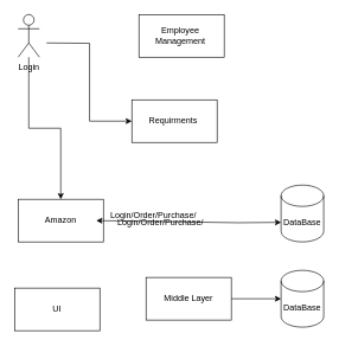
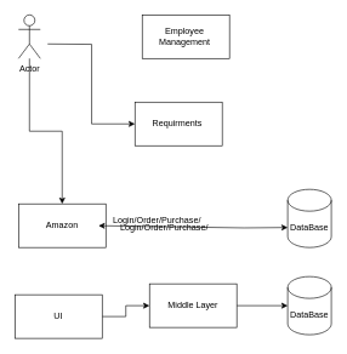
  <mxCell id="0" />
  <mxCell id="1" parent="0" />
  <mxCell id="2" value="Employee&amp;nbsp;&lt;br&gt;Management&amp;nbsp;" style="rounded=0;whiteSpace=wrap;html=1;" vertex="1" parent="1"><mxGeometry x="195" y="20" width="120" height="60" as="geometry" /></mxCell>
  <mxCell id="3" value="Requirments&amp;nbsp;" style="rounded=0;whiteSpace=wrap;html=1;" vertex="1" parent="1"><mxGeometry x="185" y="140" width="120" height="60" as="geometry" /></mxCell>
  <mxCell id="4" value="" style="edgeStyle=orthogonalEdgeStyle;rounded=0;orthogonalLoop=1;jettySize=auto;html=1;" edge="1" parent="1" source="5" target="7"><mxGeometry relative="1" as="geometry"><mxPoint x="110" y="50" as="targetPoint" /></mxGeometry></mxCell>
- <mxCell id="5" value="Login" style="shape=umlActor;verticalLabelPosition=bottom;verticalAlign=top;html=1;outlineConnect=0;" vertex="1" parent="1"><mxGeometry x="25" y="20" width="30" height="60" as="geometry" /></mxCell>
+ <mxCell id="5" value="Actor" style="shape=umlActor;verticalLabelPosition=bottom;verticalAlign=top;html=1;outlineConnect=0;" vertex="1" parent="1"><mxGeometry x="25" y="20" width="30" height="60" as="geometry" /></mxCell>
  <mxCell id="6" value="" style="edgeStyle=orthogonalEdgeStyle;rounded=0;orthogonalLoop=1;jettySize=auto;html=1;entryX=0;entryY=0.5;entryDx=0;entryDy=0;" edge="1" parent="1" target="3"><mxGeometry relative="1" as="geometry"><mxPoint x="65" y="60" as="sourcePoint" /><mxPoint x="120" y="60" as="targetPoint" /></mxGeometry></mxCell>
  <mxCell id="7" value="Amazon" style="rounded=0;whiteSpace=wrap;html=1;" vertex="1" parent="1"><mxGeometry x="25" y="280" width="120" height="60" as="geometry" /></mxCell>
  <mxCell id="8" value="DataBase" style="shape=cylinder3;whiteSpace=wrap;html=1;boundedLbl=1;backgroundOutline=1;size=15;" vertex="1" parent="1"><mxGeometry x="395" y="260" width="60" height="80" as="geometry" /></mxCell>
  <mxCell id="9" value="" style="endArrow=classic;startArrow=classic;html=1;rounded=0;entryX=0;entryY=0;entryDx=0;entryDy=52.5;entryPerimeter=0;" edge="1" parent="1" target="8"><mxGeometry width="50" height="50" relative="1" as="geometry"><mxPoint x="135" y="310" as="sourcePoint" /><mxPoint x="185" y="260" as="targetPoint" /><Array as="points"><mxPoint x="335" y="313" /></Array></mxGeometry></mxCell>
  <mxCell id="10" value="Login/Order/Purchase/" style="text;html=1;align=center;verticalAlign=middle;resizable=0;points=[];autosize=1;strokeColor=none;fillColor=none;" vertex="1" parent="1"><mxGeometry x="145" y="288" width="140" height="30" as="geometry" /></mxCell>
+ <mxCell id="11" value="" style="edgeStyle=orthogonalEdgeStyle;rounded=0;orthogonalLoop=1;jettySize=auto;html=1;" edge="1" parent="1" source="12" target="14"><mxGeometry relative="1" as="geometry" /></mxCell>
  <mxCell id="12" value="UI" style="rounded=0;whiteSpace=wrap;html=1;" vertex="1" parent="1"><mxGeometry x="20" y="405" width="120" height="60" as="geometry" /></mxCell>
  <mxCell id="13" value="" style="edgeStyle=orthogonalEdgeStyle;rounded=0;orthogonalLoop=1;jettySize=auto;html=1;" edge="1" parent="1" source="14" target="15"><mxGeometry relative="1" as="geometry" /></mxCell>
  <mxCell id="14" value="Middle Layer" style="rounded=0;whiteSpace=wrap;html=1;" vertex="1" parent="1"><mxGeometry x="205" y="390" width="120" height="60" as="geometry" /></mxCell>
  <mxCell id="15" value="DataBase" style="shape=cylinder3;whiteSpace=wrap;html=1;boundedLbl=1;backgroundOutline=1;size=15;" vertex="1" parent="1"><mxGeometry x="395" y="380" width="60" height="80" as="geometry" /></mxCell>
  <mxCell id="16" value="Login/Order/Purchase/" style="text;html=1;align=center;verticalAlign=middle;resizable=0;points=[];autosize=1;strokeColor=none;fillColor=none;" vertex="1" parent="1"><mxGeometry x="155" y="298" width="140" height="30" as="geometry" /></mxCell>
